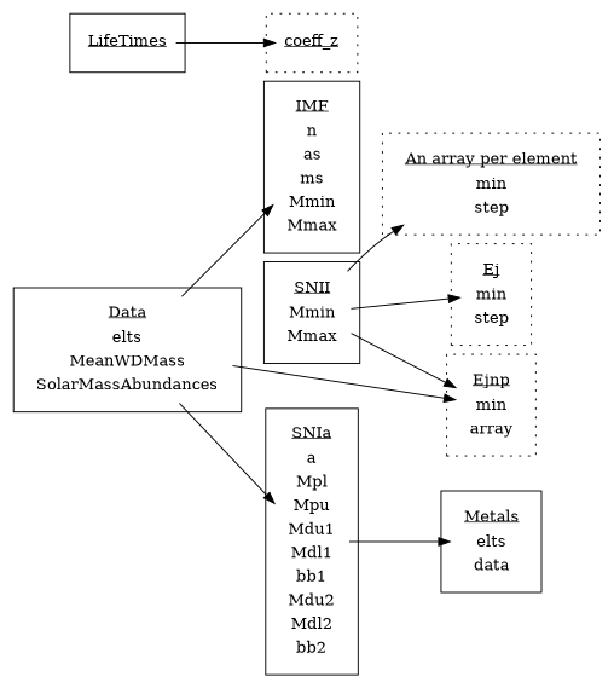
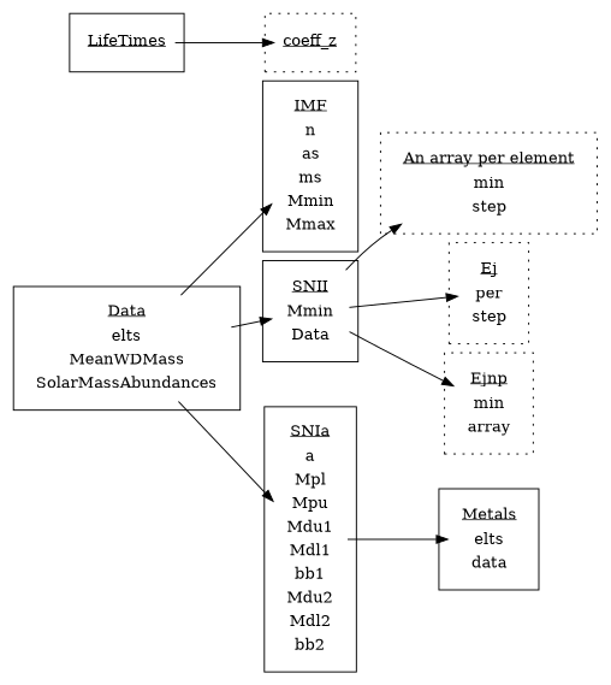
  digraph {
    rankdir=LR
    node [shape=none]
    n1 [label=<       <table BORDER="0">       <tr>         <td><u>IMF</u></td>       </tr>       <tr>         <td>n</td>       </tr>       <tr>         <td>as</td>       </tr>       <tr>         <td>ms</td>       </tr>       <tr>         <td>Mmin</td>       </tr>       <tr>         <td>Mmax</td>       </tr></table>>]
    n2 [label=<      <table BORDER="0">      <tr>       <td><u>Data</u></td>      </tr>      <tr>       <td>elts</td>      </tr>      <tr>       <td>MeanWDMass</td>      </tr>      <tr>       <td>SolarMassAbundances</td>      </tr>      </table>>]
    n3 [label=<<u>LifeTimes</u>>]
-   n4 [label=<       <table BORDER="0">       <tr>         <td><u>SNII</u></td>       </tr>       <tr>         <td>Mmin</td>       </tr>       <tr>         <td>Mmax</td>       </tr>       </table>>]
+   n4 [label=<       <table BORDER="0">       <tr>         <td><u>SNII</u></td>       </tr>       <tr>         <td>Mmin</td>       </tr>       <tr>         <td>Data</td>       </tr>       </table>>]
    n5 [label=<       <table BORDER="0">       <tr>         <td><u>An array per element</u></td>       </tr>       <tr>         <td>min</td>       </tr>       <tr>         <td>step</td>       </tr>       </table>>]
    n6 [label=<       <table BORDER="0">       <tr>         <td><u>SNIa</u></td>       </tr>       <tr>         <td>a</td>       </tr>       <tr>         <td>Mpl</td>       </tr>       <tr>         <td>Mpu</td>       </tr>       <tr>         <td>Mdu1</td>       </tr>       <tr>         <td>Mdl1</td>       </tr>       <tr>         <td>bb1</td>       </tr>       <tr>         <td>Mdu2</td>       </tr>       <tr>         <td>Mdl2</td>       </tr>       <tr>         <td>bb2</td>       </tr>       </table>>]
-   n7 [label=<       <table BORDER="0">       <tr>         <td><u>Ej</u></td>       </tr>       <tr>         <td>min</td>       </tr>       <tr>         <td>step</td>       </tr>       </table>>]
+   n7 [label=<       <table BORDER="0">       <tr>         <td><u>Ej</u></td>       </tr>       <tr>         <td>per</td>       </tr>       <tr>         <td>step</td>       </tr>       </table>>]
    n8 [label=<       <table BORDER="0">       <tr>         <td><u>Ejnp</u></td>       </tr>       <tr>         <td>min</td>       </tr>       <tr>         <td>array</td>       </tr>       </table>>]
    n9 [label=<<u>coeff_z</u>>]
    n10 [label=<       <table BORDER="0">       <tr>         <td><u>Metals</u></td>       </tr>       <tr>         <td>elts</td>       </tr>       <tr>         <td>data</td>       </tr>       </table>>]
    subgraph cluster_1 {
      n1
    }
    subgraph cluster_2 {
      n2
    }
    subgraph cluster_3 {
      n3
    }
    subgraph cluster_4 {
      n4
    }
    subgraph cluster_5 {
      style=dotted
      n5
    }
    subgraph cluster_6 {
      n6
    }
    subgraph cluster_7 {
      style=dotted
      n7
    }
    subgraph cluster_8 {
      style=dotted
      n8
    }
    subgraph cluster_9 {
      style=dotted
      n9
    }
    subgraph cluster_10 {
      n10
    }
    n2 -> n1
-   n2 -> n8
+   n2 -> n4
    n2 -> n6
    n3 -> n9
    n4 -> n5
    n4 -> n7
    n4 -> n8
    n6 -> n10
  }
